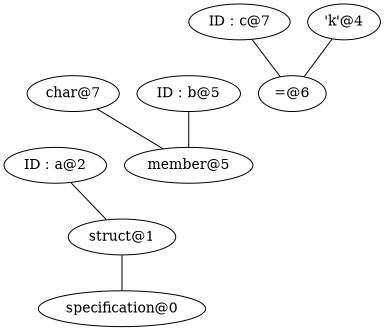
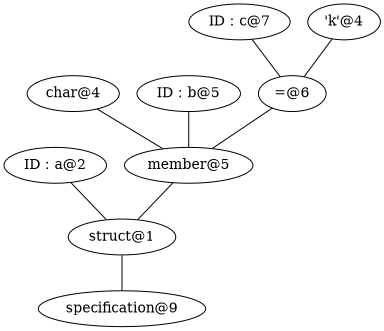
  graph {
-   "specification@0"
+   "specification@0" [label="specification@9"]
    "struct@1"
    "ID：a@2"
    n4 [label="member@5"]
-   "char@4" [label="char@7"]
+   "char@4"
    "ID：b@5"
    "=@6"
    "ID：c@7"
    n9 [label="'k'@4"]
    subgraph sub_1 {
      rank=same
      "specification@0"
    }
    subgraph sub_2 {
      rank=same
      "struct@1"
    }
    subgraph sub_3 {
      rank=same
      "ID：a@2"
      n4
    }
    subgraph sub_4 {
      rank=same
      "char@4"
      "ID：b@5"
      "=@6"
    }
    subgraph sub_5 {
      rank=same
      "ID：c@7"
      n9
    }
    "struct@1" -- "specification@0"
    "ID：a@2" -- "struct@1"
+   n4 -- "struct@1"
    "char@4" -- n4
    "ID：b@5" -- n4
+   "=@6" -- n4
    "ID：c@7" -- "=@6"
    n9 -- "=@6"
  }
